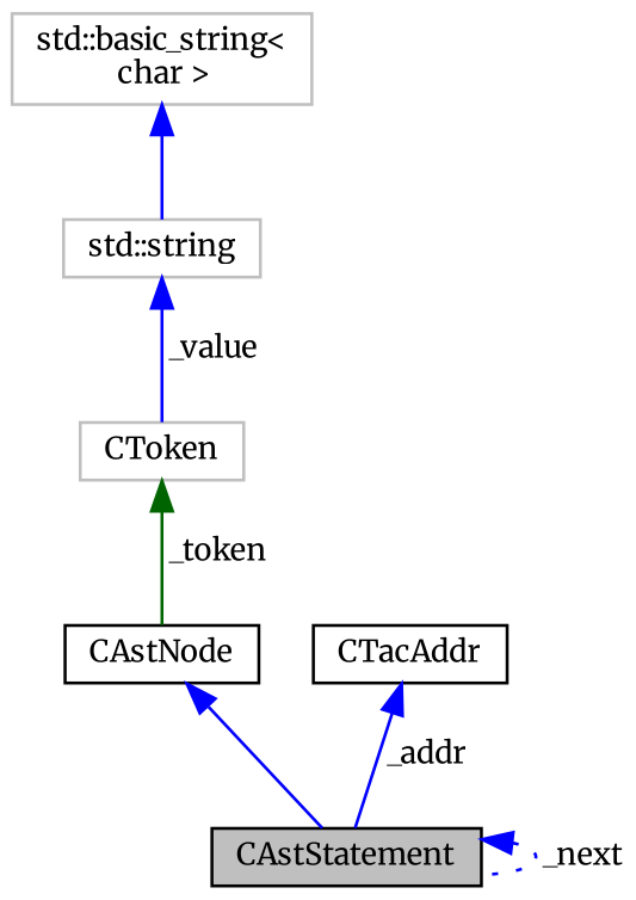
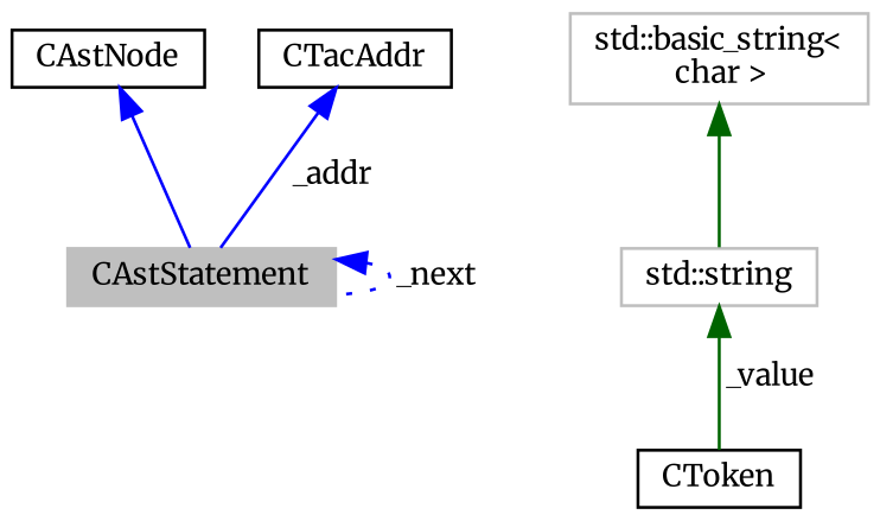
  digraph {
    fontname=Merriweather
    node [color=black fillcolor=white fontname=Merriweather fontsize=10 shape=record style=filled]
    edge [color=blue dir=back fontname=Merriweather fontsize=10 labelfontname=Helvetica labelfontsize=10 style=solid]
-   n1 [fillcolor=grey75 fontcolor=black height=0.2 label=CAstStatement width=0.4]
+   n1 [color=grey75 fillcolor=grey75 fontcolor=black height=0.2 label=CAstStatement width=0.4]
    n2 [height=0.2 label=CAstNode width=0.4]
-   n3 [color=grey75 height=0.2 label=CToken width=0.4]
+   n3 [height=0.2 label=CToken width=0.4]
    n4 [color=grey75 height=0.2 label="std::string" width=0.4]
    n5 [color=grey75 height=0.2 label="std::basic_string\<\l char \>" width=0.4]
    n6 [height=0.2 label=CTacAddr width=0.4]
    n1 -> n1 [label=" _next" style=dotted]
    n2 -> n1
-   n3 -> n2 [color=darkgreen label=" _token"]
-   n4 -> n3 [label=" _value"]
-   n5 -> n4
+   n4 -> n3 [color=darkgreen label=" _value"]
+   n5 -> n4 [color=darkgreen]
    n6 -> n1 [label=" _addr"]
  }
